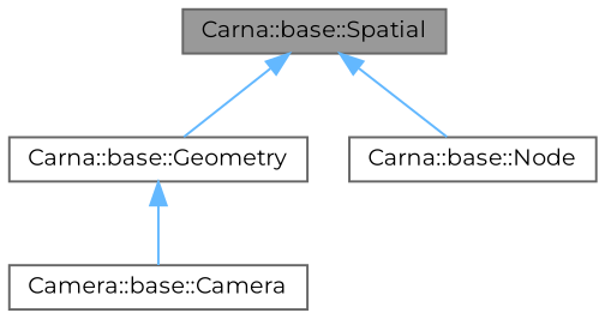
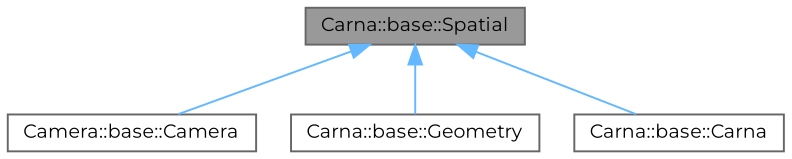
  digraph {
    fontname=Montserrat
    node [color=gray40 fillcolor=white fontname=Montserrat fontsize=10 shape=box style=filled]
    edge [color=steelblue1 dir=back fontname=Montserrat fontsize=10 labelfontname=Helvetica labelfontsize=10 style=solid]
    n1 [fillcolor=grey60 fontcolor=black height=0.2 label="Carna::base::Spatial" width=0.4]
    n2 [height=0.2 label="Camera::base::Camera" width=0.4]
    n3 [height=0.2 label="Carna::base::Geometry" width=0.4]
-   n4 [height=0.2 label="Carna::base::Node" width=0.4]
-   n3 -> n2
+   n4 [height=0.2 label="Carna::base::Carna" width=0.4]
+   n1 -> n2
    n1 -> n3
    n1 -> n4
  }
